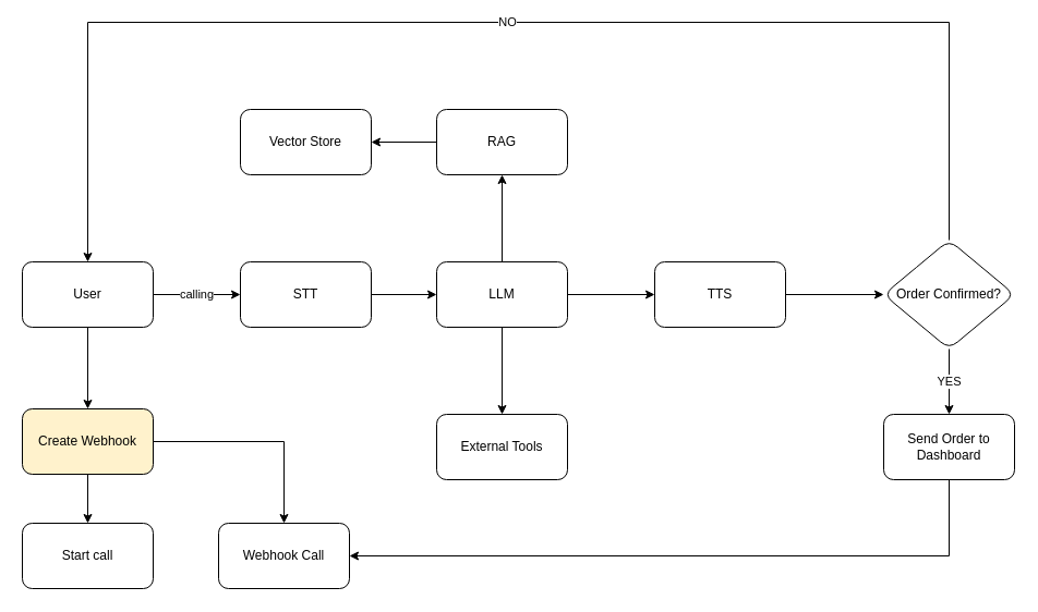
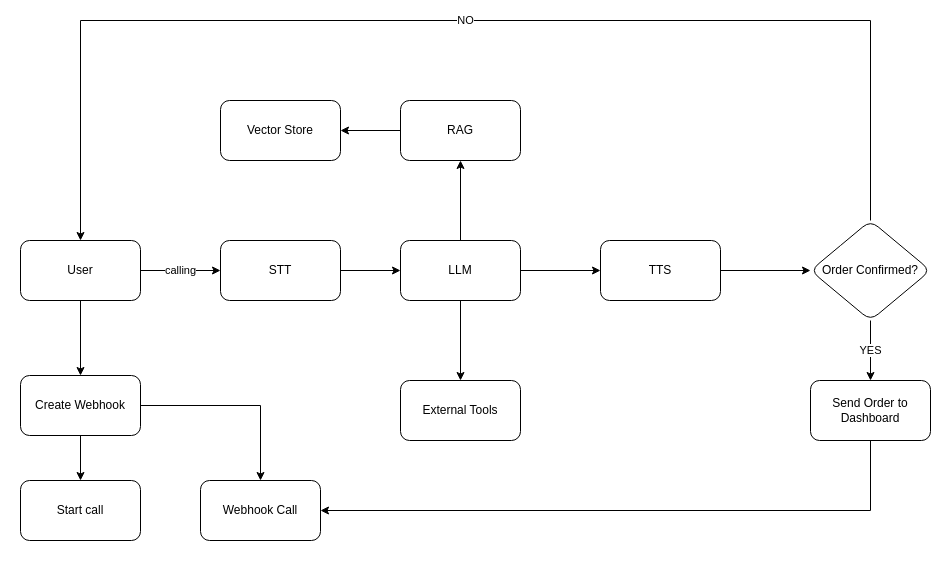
  <mxCell id="0" />
  <mxCell id="1" parent="0" />
  <mxCell id="2" value="calling" style="edgeStyle=orthogonalEdgeStyle;rounded=0;orthogonalLoop=1;jettySize=auto;html=1;" edge="1" parent="1" source="4"><mxGeometry relative="1" as="geometry"><mxPoint x="220" y="270" as="targetPoint" /></mxGeometry></mxCell>
  <mxCell id="3" value="" style="edgeStyle=orthogonalEdgeStyle;rounded=0;orthogonalLoop=1;jettySize=auto;html=1;" edge="1" parent="1" source="4" target="21"><mxGeometry relative="1" as="geometry" /></mxCell>
  <mxCell id="4" value="User" style="rounded=1;whiteSpace=wrap;html=1;" vertex="1" parent="1"><mxGeometry x="20" y="240" width="120" height="60" as="geometry" /></mxCell>
  <mxCell id="5" value="" style="edgeStyle=orthogonalEdgeStyle;rounded=0;orthogonalLoop=1;jettySize=auto;html=1;" edge="1" parent="1" source="6" target="10"><mxGeometry relative="1" as="geometry" /></mxCell>
  <mxCell id="6" value="STT" style="rounded=1;whiteSpace=wrap;html=1;" vertex="1" parent="1"><mxGeometry x="220" y="240" width="120" height="60" as="geometry" /></mxCell>
  <mxCell id="7" value="" style="edgeStyle=orthogonalEdgeStyle;rounded=0;orthogonalLoop=1;jettySize=auto;html=1;" edge="1" parent="1" source="10" target="12"><mxGeometry relative="1" as="geometry" /></mxCell>
  <mxCell id="8" value="" style="edgeStyle=orthogonalEdgeStyle;rounded=0;orthogonalLoop=1;jettySize=auto;html=1;" edge="1" parent="1" source="10" target="14"><mxGeometry relative="1" as="geometry" /></mxCell>
  <mxCell id="9" value="" style="edgeStyle=orthogonalEdgeStyle;rounded=0;orthogonalLoop=1;jettySize=auto;html=1;" edge="1" parent="1" source="10" target="16"><mxGeometry relative="1" as="geometry" /></mxCell>
  <mxCell id="10" value="LLM" style="rounded=1;whiteSpace=wrap;html=1;" vertex="1" parent="1"><mxGeometry x="400" y="240" width="120" height="60" as="geometry" /></mxCell>
  <mxCell id="11" value="" style="edgeStyle=orthogonalEdgeStyle;rounded=0;orthogonalLoop=1;jettySize=auto;html=1;" edge="1" parent="1" source="12" target="13"><mxGeometry relative="1" as="geometry" /></mxCell>
  <mxCell id="12" value="RAG" style="rounded=1;whiteSpace=wrap;html=1;" vertex="1" parent="1"><mxGeometry x="400" y="100" width="120" height="60" as="geometry" /></mxCell>
  <mxCell id="13" value="Vector Store" style="rounded=1;whiteSpace=wrap;html=1;" vertex="1" parent="1"><mxGeometry x="220" y="100" width="120" height="60" as="geometry" /></mxCell>
  <mxCell id="14" value="External Tools" style="rounded=1;whiteSpace=wrap;html=1;" vertex="1" parent="1"><mxGeometry x="400" y="380" width="120" height="60" as="geometry" /></mxCell>
  <mxCell id="15" value="" style="edgeStyle=orthogonalEdgeStyle;rounded=0;orthogonalLoop=1;jettySize=auto;html=1;" edge="1" parent="1" source="16" target="26"><mxGeometry relative="1" as="geometry" /></mxCell>
  <mxCell id="16" value="TTS" style="whiteSpace=wrap;html=1;rounded=1;" vertex="1" parent="1"><mxGeometry x="600" y="240" width="120" height="60" as="geometry" /></mxCell>
  <mxCell id="17" style="edgeStyle=orthogonalEdgeStyle;rounded=0;orthogonalLoop=1;jettySize=auto;html=1;entryX=1;entryY=0.5;entryDx=0;entryDy=0;" edge="1" parent="1" source="18" target="23"><mxGeometry relative="1" as="geometry"><Array as="points"><mxPoint x="870" y="510" /></Array></mxGeometry></mxCell>
  <mxCell id="18" value="Send Order to Dashboard" style="whiteSpace=wrap;html=1;rounded=1;" vertex="1" parent="1"><mxGeometry x="810" y="380" width="120" height="60" as="geometry" /></mxCell>
  <mxCell id="19" value="" style="edgeStyle=orthogonalEdgeStyle;rounded=0;orthogonalLoop=1;jettySize=auto;html=1;" edge="1" parent="1" source="21" target="22"><mxGeometry relative="1" as="geometry" /></mxCell>
  <mxCell id="20" value="" style="edgeStyle=orthogonalEdgeStyle;rounded=0;orthogonalLoop=1;jettySize=auto;html=1;" edge="1" parent="1" source="21" target="23"><mxGeometry relative="1" as="geometry" /></mxCell>
- <mxCell id="21" value="Create Webhook" style="rounded=1;whiteSpace=wrap;html=1;fillColor=#fff2cc;" vertex="1" parent="1"><mxGeometry x="20" y="375" width="120" height="60" as="geometry" /></mxCell>
+ <mxCell id="21" value="Create Webhook" style="rounded=1;whiteSpace=wrap;html=1;" vertex="1" parent="1"><mxGeometry x="20" y="375" width="120" height="60" as="geometry" /></mxCell>
  <mxCell id="22" value="Start call" style="rounded=1;whiteSpace=wrap;html=1;" vertex="1" parent="1"><mxGeometry x="20" y="480" width="120" height="60" as="geometry" /></mxCell>
  <mxCell id="23" value="Webhook Call" style="rounded=1;whiteSpace=wrap;html=1;" vertex="1" parent="1"><mxGeometry x="200" y="480" width="120" height="60" as="geometry" /></mxCell>
  <mxCell id="24" value="YES" style="edgeStyle=orthogonalEdgeStyle;rounded=0;orthogonalLoop=1;jettySize=auto;html=1;" edge="1" parent="1" source="26" target="18"><mxGeometry relative="1" as="geometry" /></mxCell>
  <mxCell id="25" value="NO" style="edgeStyle=orthogonalEdgeStyle;rounded=0;orthogonalLoop=1;jettySize=auto;html=1;entryX=0.5;entryY=0;entryDx=0;entryDy=0;exitX=0.5;exitY=0;exitDx=0;exitDy=0;" edge="1" parent="1" source="26" target="4"><mxGeometry relative="1" as="geometry"><Array as="points"><mxPoint x="870" y="20" /><mxPoint x="80" y="20" /></Array></mxGeometry></mxCell>
  <mxCell id="26" value="Order Confirmed?" style="rhombus;whiteSpace=wrap;html=1;rounded=1;" vertex="1" parent="1"><mxGeometry x="810" y="220" width="120" height="100" as="geometry" /></mxCell>
